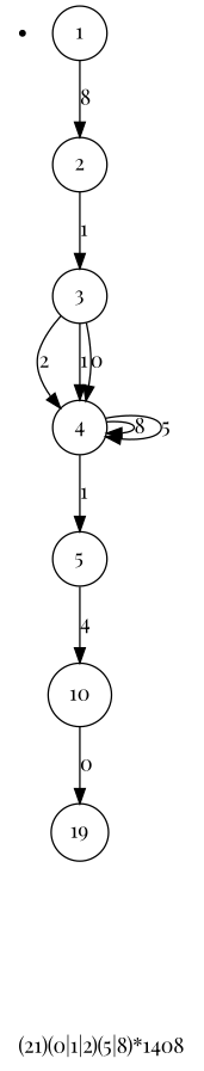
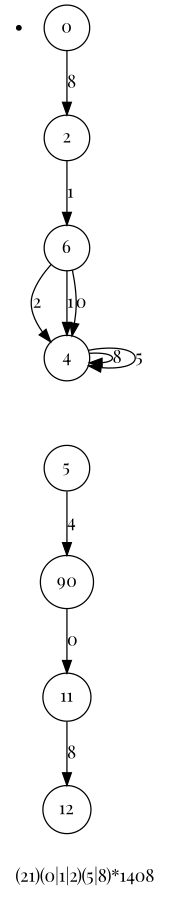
  digraph {
    fontname="Playfair Display"
    label="(21)(0|1|2)(5|8)*1408"
    rankdir=TB
    node [fontname="Playfair Display" shape=circle]
    edge [fontname="Playfair Display"]
    start [shape=point]
-   1
+   1 [label=0]
    2
-   3
+   3 [label=6]
    4
-   10
-   11 [label=19]
+   10 [label=90]
+   11
+   12
    n9 [label=5]
    1 -> 2 [label=8]
    2 -> 3 [label=1]
    3 -> 4 [label=2]
    3 -> 4 [label=1]
    3 -> 4 [label=0]
    4 -> 4 [label=8]
    4 -> 4 [label=5]
-   4 -> n9 [label=1]
    10 -> 11 [label=0]
+   11 -> 12 [label=8]
    n9 -> 10 [label=4]
  }
